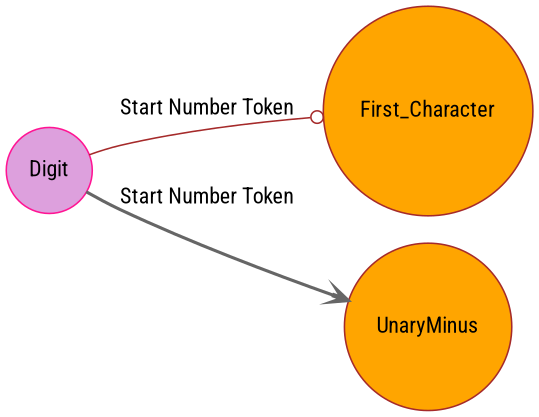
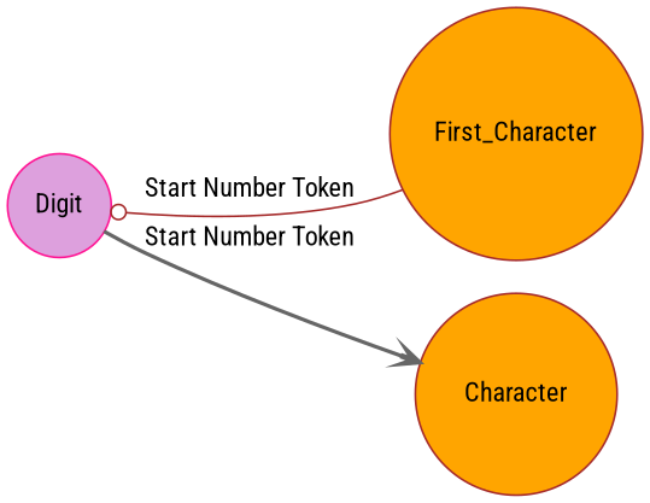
  digraph {
    fontname="Roboto Condensed"
    rankdir=LR
    node [color=brown fillcolor=orange fontname="Roboto Condensed" shape=circle style=filled]
    edge [fontname="Roboto Condensed"]
    Digit [color=deeppink fillcolor=plum]
    First_Character
-   UnaryMinus
+   UnaryMinus [label=Character]
    Digit -> UnaryMinus [arrowhead=vee color=gray40 label="Start Number Token" style=bold]
-   Digit -> First_Character [arrowhead=odot color=brown label="Start Number Token" style=solid]
+   First_Character -> Digit [arrowhead=odot color=brown label="Start Number Token" style=solid]
  }
